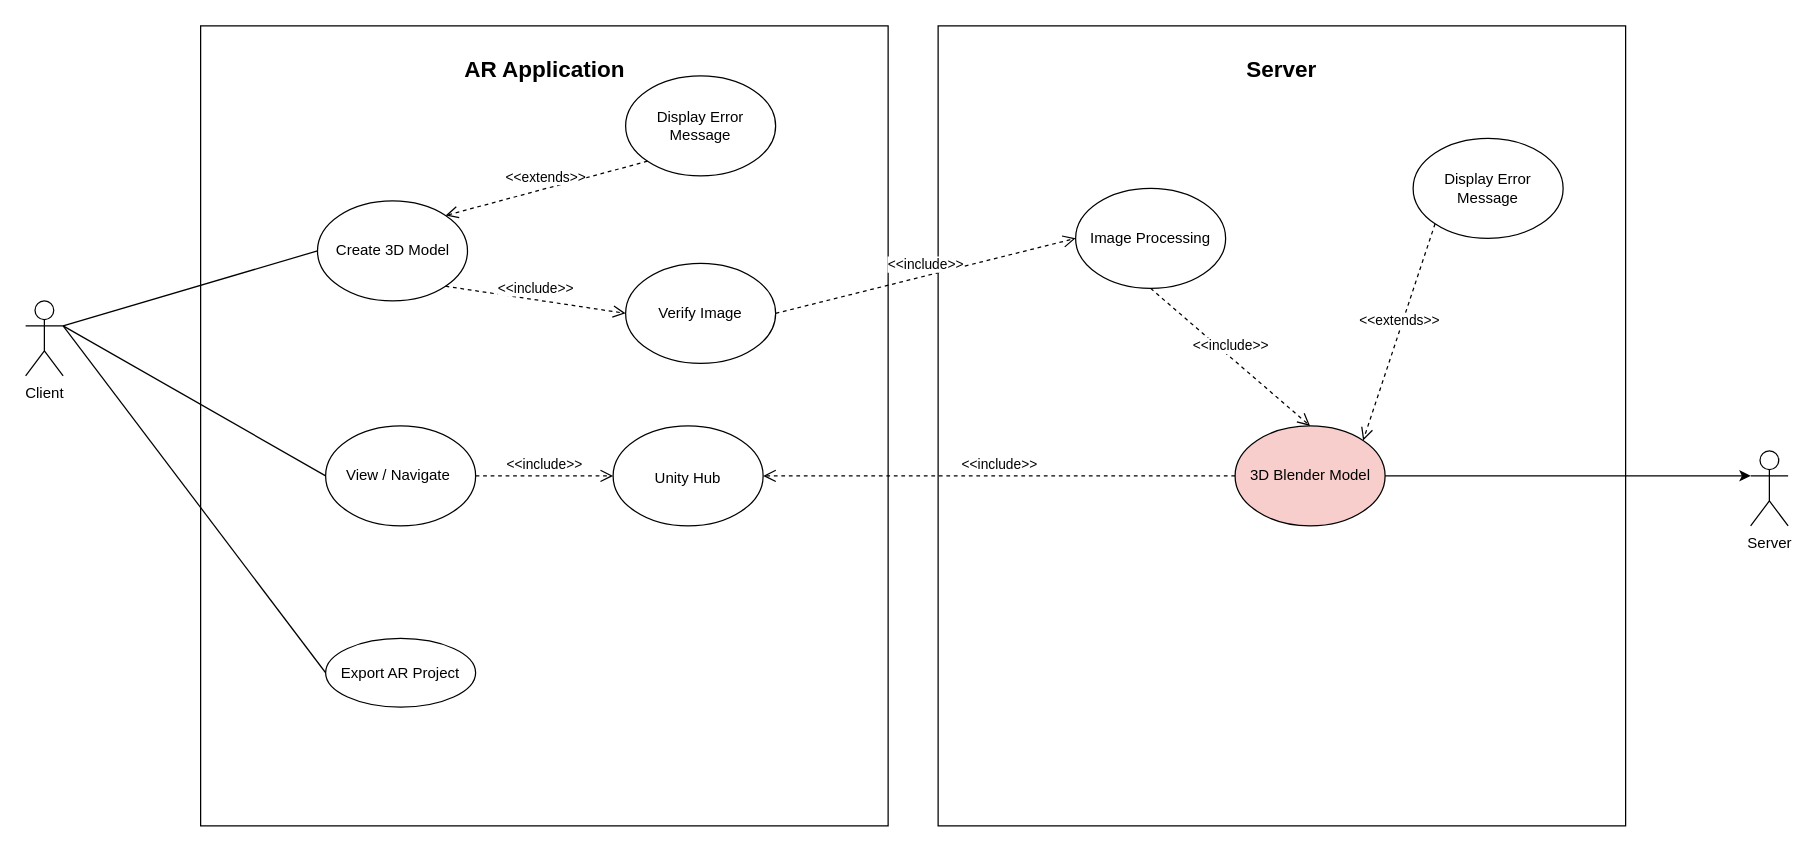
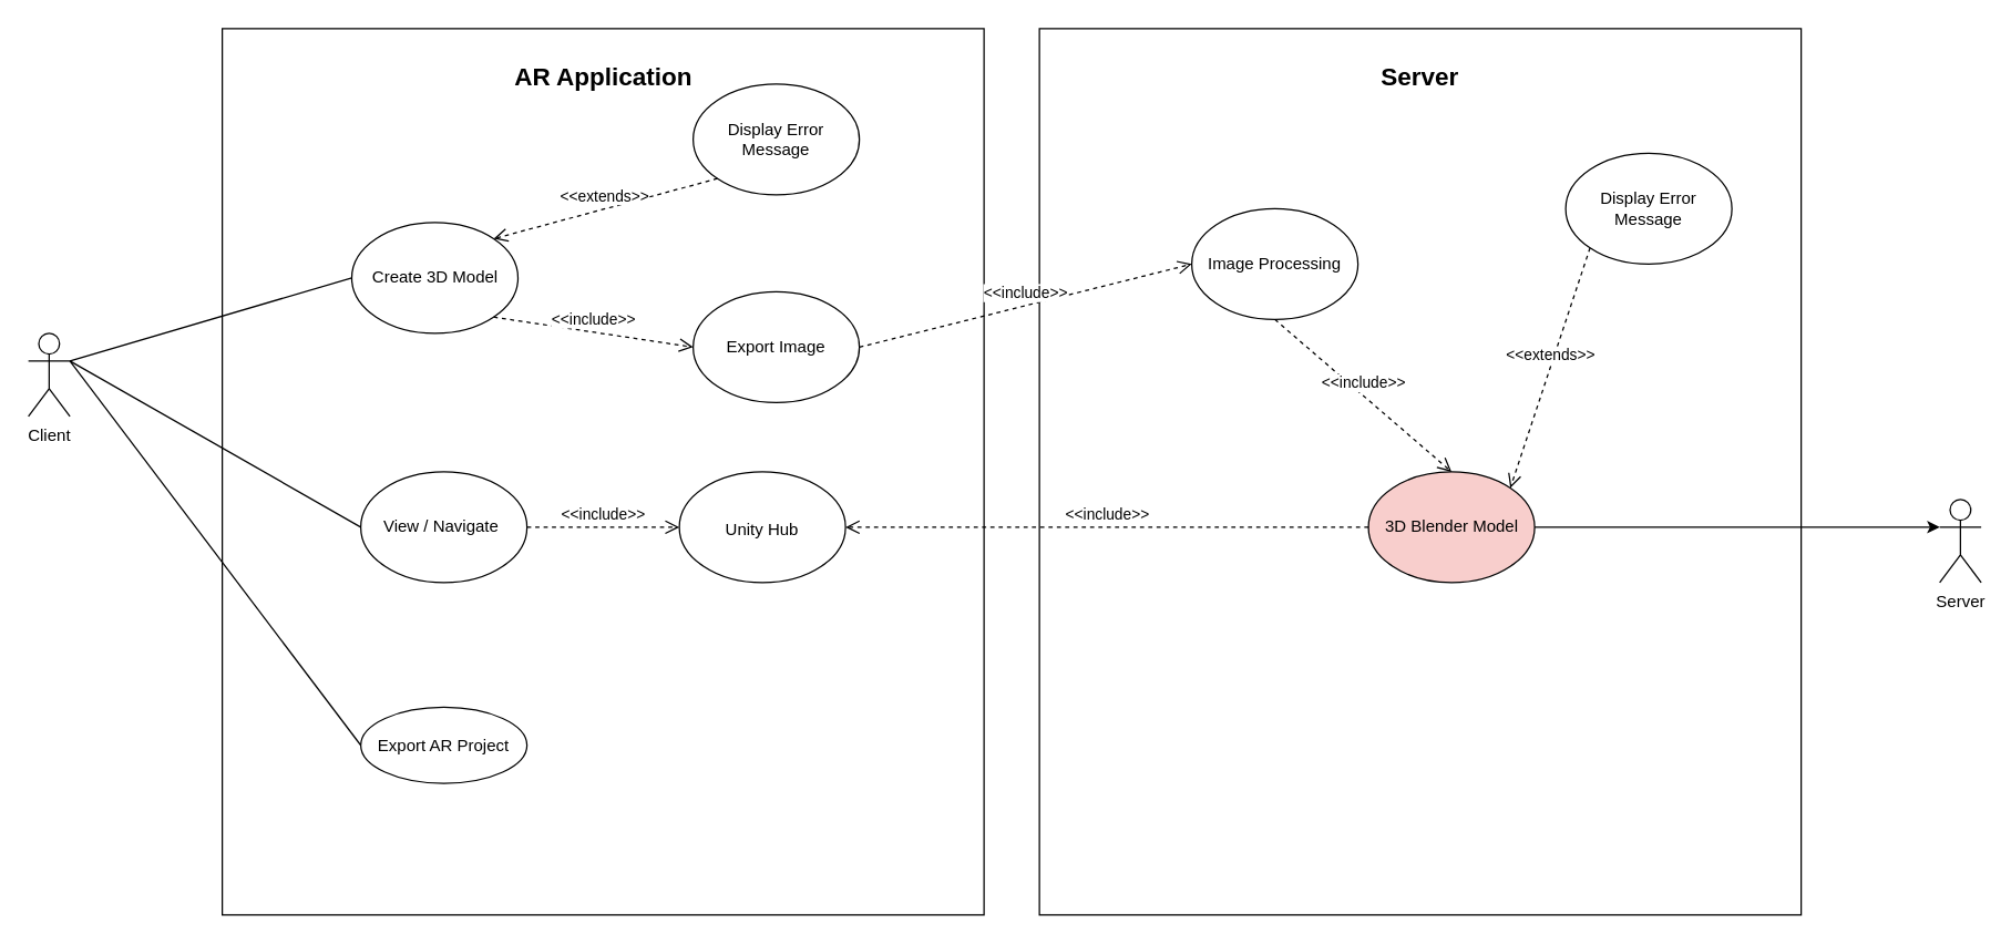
  <mxCell id="0" />
  <mxCell id="1" parent="0" />
  <mxCell id="2" value="" style="rounded=0;whiteSpace=wrap;html=1;" parent="1" vertex="1"><mxGeometry x="160" y="20" width="550" height="640" as="geometry" /></mxCell>
  <mxCell id="3" value="Client" style="shape=umlActor;verticalLabelPosition=bottom;verticalAlign=top;html=1;outlineConnect=0;" parent="1" vertex="1"><mxGeometry x="20" y="240" width="30" height="60" as="geometry" /></mxCell>
  <mxCell id="4" value="Server" style="shape=umlActor;verticalLabelPosition=bottom;verticalAlign=top;html=1;outlineConnect=0;" parent="1" vertex="1"><mxGeometry x="1400" y="360" width="30" height="60" as="geometry" /></mxCell>
  <mxCell id="5" value="Create 3D Model" style="ellipse;whiteSpace=wrap;html=1;" parent="1" vertex="1"><mxGeometry x="253.5" y="160" width="120" height="80" as="geometry" /></mxCell>
  <mxCell id="6" value="" style="endArrow=none;html=1;rounded=0;exitX=1;exitY=0.333;exitDx=0;exitDy=0;exitPerimeter=0;entryX=0;entryY=0.5;entryDx=0;entryDy=0;" parent="1" source="3" target="5" edge="1"><mxGeometry width="50" height="50" relative="1" as="geometry"><mxPoint x="220" y="350" as="sourcePoint" /><mxPoint x="270" y="300" as="targetPoint" /></mxGeometry></mxCell>
- <mxCell id="7" value="Verify Image" style="ellipse;whiteSpace=wrap;html=1;" parent="1" vertex="1"><mxGeometry x="500" y="210" width="120" height="80" as="geometry" /></mxCell>
+ <mxCell id="7" value="Export Image" style="ellipse;whiteSpace=wrap;html=1;" parent="1" vertex="1"><mxGeometry x="500" y="210" width="120" height="80" as="geometry" /></mxCell>
  <mxCell id="8" value="Display Error Message" style="ellipse;whiteSpace=wrap;html=1;" parent="1" vertex="1"><mxGeometry x="500" y="60" width="120" height="80" as="geometry" /></mxCell>
  <mxCell id="9" value="&amp;lt;&amp;lt;include&amp;gt;&amp;gt;" style="html=1;verticalAlign=bottom;endArrow=open;dashed=1;endSize=8;rounded=0;entryX=0;entryY=0.5;entryDx=0;entryDy=0;exitX=1;exitY=1;exitDx=0;exitDy=0;" parent="1" source="5" target="7" edge="1"><mxGeometry relative="1" as="geometry"><mxPoint x="440" y="250" as="sourcePoint" /><mxPoint x="360" y="250" as="targetPoint" /></mxGeometry></mxCell>
  <mxCell id="10" value="&amp;lt;&amp;lt;extends&amp;gt;&amp;gt;" style="html=1;verticalAlign=bottom;endArrow=open;dashed=1;endSize=8;rounded=0;entryX=1;entryY=0;entryDx=0;entryDy=0;exitX=0;exitY=1;exitDx=0;exitDy=0;" parent="1" source="8" target="5" edge="1"><mxGeometry relative="1" as="geometry"><mxPoint x="270" y="230" as="sourcePoint" /><mxPoint x="300" y="150" as="targetPoint" /></mxGeometry></mxCell>
  <mxCell id="11" value="" style="rounded=0;whiteSpace=wrap;html=1;" vertex="1" parent="1"><mxGeometry x="750" y="20" width="550" height="640" as="geometry" /></mxCell>
  <mxCell id="12" value="Image Processing" style="ellipse;whiteSpace=wrap;html=1;" vertex="1" parent="1"><mxGeometry x="860" y="150" width="120" height="80" as="geometry" /></mxCell>
  <mxCell id="13" value="&amp;lt;&amp;lt;include&amp;gt;&amp;gt;" style="html=1;verticalAlign=bottom;endArrow=open;dashed=1;endSize=8;rounded=0;entryX=0;entryY=0.5;entryDx=0;entryDy=0;exitX=1;exitY=0.5;exitDx=0;exitDy=0;" edge="1" parent="1" source="7" target="12"><mxGeometry relative="1" as="geometry"><mxPoint x="867" y="298.82" as="sourcePoint" /><mxPoint x="787" y="298.82" as="targetPoint" /></mxGeometry></mxCell>
  <mxCell id="14" style="edgeStyle=orthogonalEdgeStyle;rounded=0;orthogonalLoop=1;jettySize=auto;html=1;exitX=1;exitY=0.5;exitDx=0;exitDy=0;entryX=0;entryY=0.333;entryDx=0;entryDy=0;entryPerimeter=0;" edge="1" parent="1" source="15" target="4"><mxGeometry relative="1" as="geometry" /></mxCell>
  <mxCell id="15" value="3D Blender Model" style="ellipse;whiteSpace=wrap;html=1;fillColor=#f8cecc;" vertex="1" parent="1"><mxGeometry x="987.57" y="340" width="120" height="80" as="geometry" /></mxCell>
  <mxCell id="16" value="&amp;lt;&amp;lt;include&amp;gt;&amp;gt;" style="html=1;verticalAlign=bottom;endArrow=open;dashed=1;endSize=8;rounded=0;entryX=0.5;entryY=0;entryDx=0;entryDy=0;exitX=0.5;exitY=1;exitDx=0;exitDy=0;" edge="1" parent="1" source="12" target="15"><mxGeometry relative="1" as="geometry"><mxPoint x="830" y="420" as="sourcePoint" /><mxPoint x="750" y="420" as="targetPoint" /><Array as="points" /></mxGeometry></mxCell>
  <mxCell id="17" value="Display Error Message" style="ellipse;whiteSpace=wrap;html=1;" vertex="1" parent="1"><mxGeometry x="1130" y="110" width="120" height="80" as="geometry" /></mxCell>
  <mxCell id="18" value="&amp;lt;&amp;lt;extends&amp;gt;&amp;gt;" style="html=1;verticalAlign=bottom;endArrow=open;dashed=1;endSize=8;rounded=0;entryX=1;entryY=0;entryDx=0;entryDy=0;exitX=0;exitY=1;exitDx=0;exitDy=0;" edge="1" parent="1" source="17" target="15"><mxGeometry relative="1" as="geometry"><mxPoint x="897.57" y="280" as="sourcePoint" /><mxPoint x="949.996" y="361.716" as="targetPoint" /></mxGeometry></mxCell>
  <mxCell id="19" value="View / Navigate&amp;nbsp;" style="ellipse;whiteSpace=wrap;html=1;" vertex="1" parent="1"><mxGeometry x="260" y="340" width="120" height="80" as="geometry" /></mxCell>
  <mxCell id="20" value="" style="endArrow=none;html=1;rounded=0;entryX=0;entryY=0.5;entryDx=0;entryDy=0;exitX=1;exitY=0.333;exitDx=0;exitDy=0;exitPerimeter=0;" edge="1" parent="1" source="3" target="19"><mxGeometry width="50" height="50" relative="1" as="geometry"><mxPoint x="110" y="360" as="sourcePoint" /><mxPoint x="160" y="310" as="targetPoint" /></mxGeometry></mxCell>
  <mxCell id="21" value="Export AR Project" style="ellipse;whiteSpace=wrap;html=1;" vertex="1" parent="1"><mxGeometry x="260" y="510" width="120" height="55" as="geometry" /></mxCell>
  <mxCell id="22" value="" style="endArrow=none;html=1;rounded=0;exitX=1;exitY=0.333;exitDx=0;exitDy=0;exitPerimeter=0;entryX=0;entryY=0.5;entryDx=0;entryDy=0;" edge="1" parent="1" source="3" target="21"><mxGeometry width="50" height="50" relative="1" as="geometry"><mxPoint x="740" y="410" as="sourcePoint" /><mxPoint x="790" y="360" as="targetPoint" /></mxGeometry></mxCell>
  <mxCell id="23" value="&lt;b&gt;&lt;font style=&quot;font-size: 18px;&quot;&gt;AR Application&lt;/font&gt;&lt;/b&gt;" style="text;html=1;strokeColor=none;fillColor=none;align=center;verticalAlign=middle;whiteSpace=wrap;rounded=0;" vertex="1" parent="1"><mxGeometry x="367.5" y="40" width="135" height="30" as="geometry" /></mxCell>
  <mxCell id="24" value="&lt;b&gt;&lt;font style=&quot;font-size: 18px;&quot;&gt;Server&lt;/font&gt;&lt;/b&gt;" style="text;html=1;strokeColor=none;fillColor=none;align=center;verticalAlign=middle;whiteSpace=wrap;rounded=0;" vertex="1" parent="1"><mxGeometry x="975" y="40" width="100" height="30" as="geometry" /></mxCell>
  <mxCell id="25" value="&lt;font style=&quot;font-size: 12px;&quot;&gt;Unity Hub&lt;/font&gt;" style="ellipse;whiteSpace=wrap;html=1;fontSize=18;" vertex="1" parent="1"><mxGeometry x="490" y="340" width="120" height="80" as="geometry" /></mxCell>
  <mxCell id="26" value="&amp;lt;&amp;lt;include&amp;gt;&amp;gt;" style="html=1;verticalAlign=bottom;endArrow=open;dashed=1;endSize=8;rounded=0;entryX=0;entryY=0.5;entryDx=0;entryDy=0;exitX=1;exitY=0.5;exitDx=0;exitDy=0;" edge="1" parent="1" source="19" target="25"><mxGeometry relative="1" as="geometry"><mxPoint x="365.926" y="238.284" as="sourcePoint" /><mxPoint x="510" y="260" as="targetPoint" /></mxGeometry></mxCell>
  <mxCell id="27" value="&amp;lt;&amp;lt;include&amp;gt;&amp;gt;" style="html=1;verticalAlign=bottom;endArrow=open;dashed=1;endSize=8;rounded=0;entryX=1;entryY=0.5;entryDx=0;entryDy=0;exitX=0;exitY=0.5;exitDx=0;exitDy=0;" edge="1" parent="1" source="15" target="25"><mxGeometry relative="1" as="geometry"><mxPoint x="375.926" y="248.284" as="sourcePoint" /><mxPoint x="520" y="270" as="targetPoint" /></mxGeometry></mxCell>
